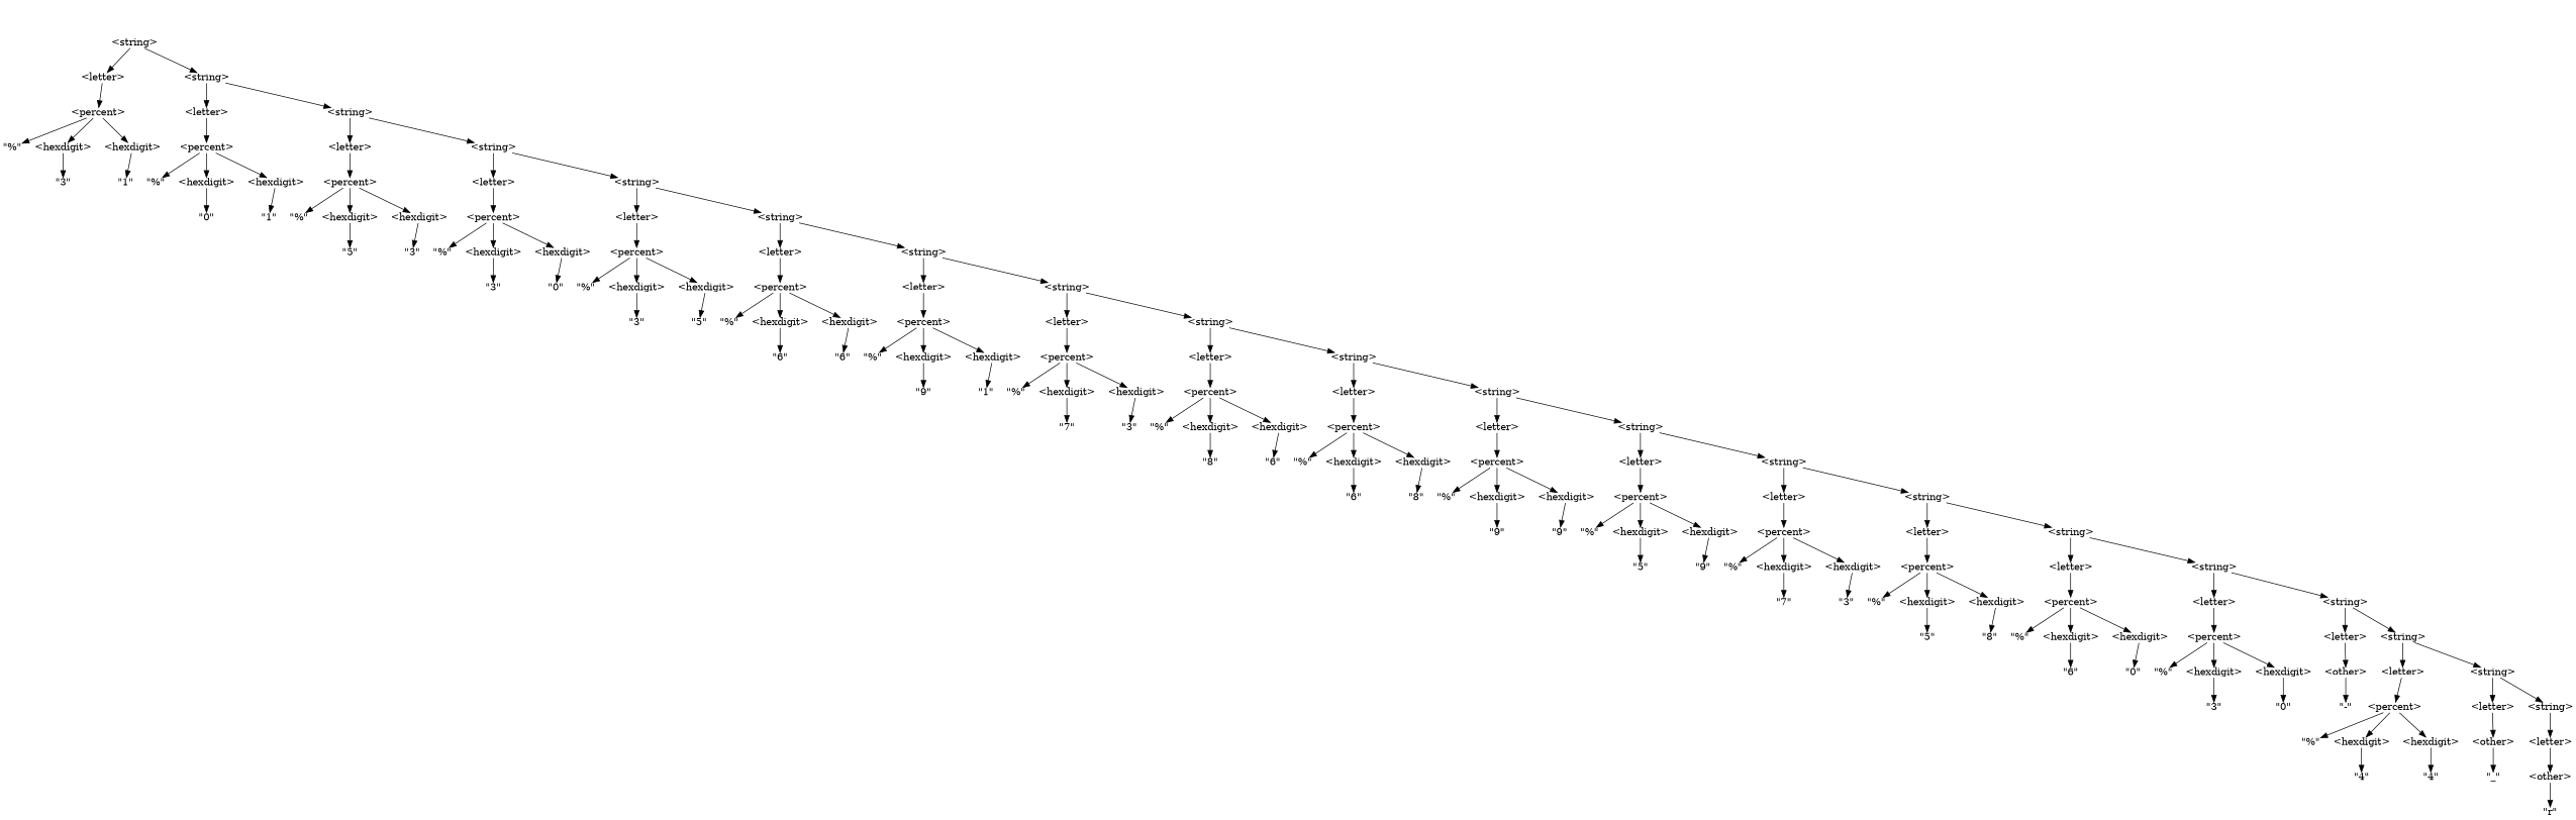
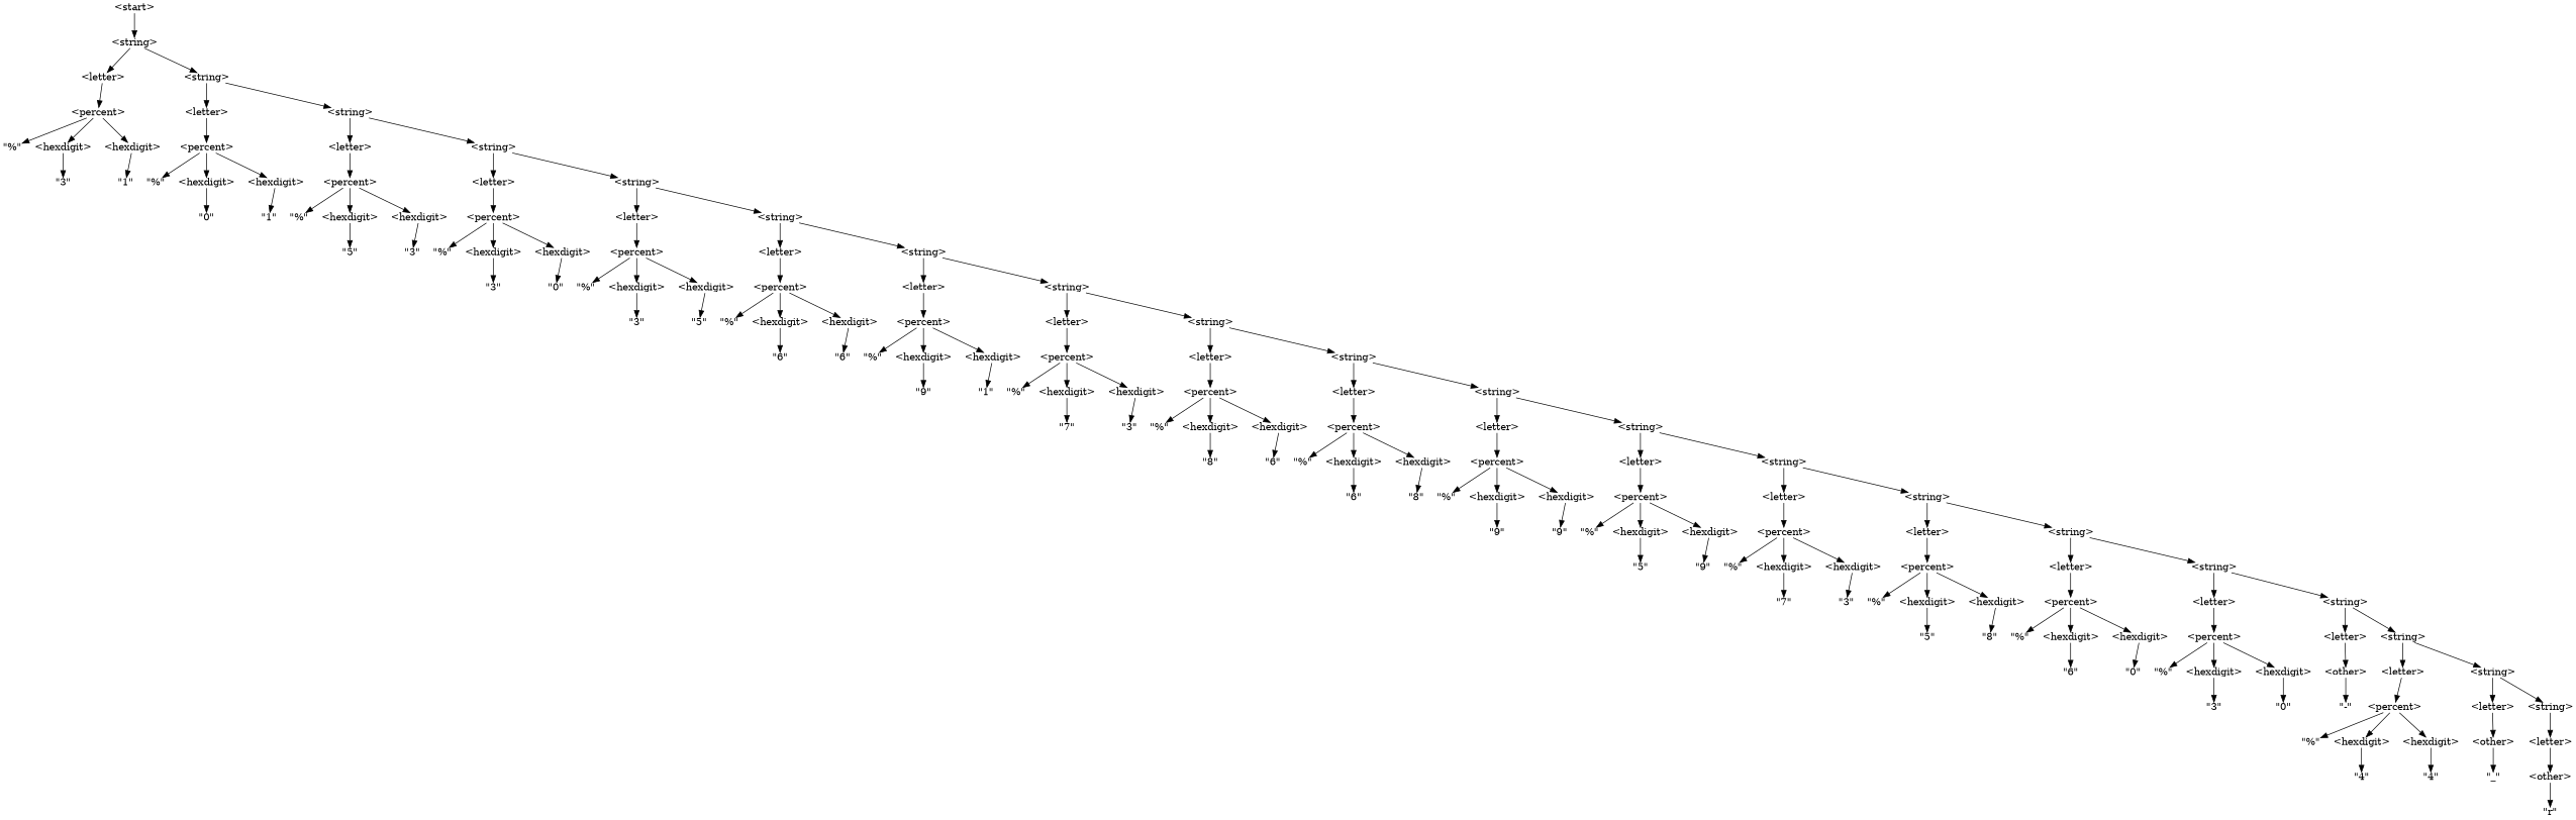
  digraph {
    node [shape=plain]
+   n1 [label="\<start\>"]
    n2 [label="\<string\>"]
    n3 [label="\<letter\>"]
    n4 [label="\<string\>"]
    n5 [label="\<percent\>"]
    n6 [label="\<letter\>"]
    n7 [label="\<string\>"]
    n8 [label="\"%\""]
    n9 [label="\<hexdigit\>"]
    n10 [label="\<hexdigit\>"]
    n11 [label="\<percent\>"]
    n12 [label="\<letter\>"]
    n13 [label="\<string\>"]
    n14 [label="\"3\""]
    n15 [label="\"1\""]
    n16 [label="\"%\""]
    n17 [label="\<hexdigit\>"]
    n18 [label="\<hexdigit\>"]
    n19 [label="\<percent\>"]
    n20 [label="\<letter\>"]
    n21 [label="\<string\>"]
    n22 [label="\"0\""]
    n23 [label="\"1\""]
    n24 [label="\"%\""]
    n25 [label="\<hexdigit\>"]
    n26 [label="\<hexdigit\>"]
    n27 [label="\<percent\>"]
    n28 [label="\<letter\>"]
    n29 [label="\<string\>"]
    n30 [label="\"5\""]
    n31 [label="\"3\""]
    n32 [label="\"%\""]
    n33 [label="\<hexdigit\>"]
    n34 [label="\<hexdigit\>"]
    n35 [label="\<percent\>"]
    n36 [label="\<letter\>"]
    n37 [label="\<string\>"]
    n38 [label="\"3\""]
    n39 [label="\"0\""]
    n40 [label="\"%\""]
    n41 [label="\<hexdigit\>"]
    n42 [label="\<hexdigit\>"]
    n43 [label="\<percent\>"]
    n44 [label="\<letter\>"]
    n45 [label="\<string\>"]
    n46 [label="\"3\""]
    n47 [label="\"5\""]
    n48 [label="\"%\""]
    n49 [label="\<hexdigit\>"]
    n50 [label="\<hexdigit\>"]
    n51 [label="\<percent\>"]
    n52 [label="\<letter\>"]
    n53 [label="\<string\>"]
    n54 [label="\"6\""]
    n55 [label="\"6\""]
    n56 [label="\"%\""]
    n57 [label="\<hexdigit\>"]
    n58 [label="\<hexdigit\>"]
    n59 [label="\<percent\>"]
    n60 [label="\<letter\>"]
    n61 [label="\<string\>"]
    n62 [label="\"9\""]
    n63 [label="\"1\""]
    n64 [label="\"%\""]
    n65 [label="\<hexdigit\>"]
    n66 [label="\<hexdigit\>"]
    n67 [label="\<percent\>"]
    n68 [label="\<letter\>"]
    n69 [label="\<string\>"]
    n70 [label="\"7\""]
    n71 [label="\"3\""]
    n72 [label="\"%\""]
    n73 [label="\<hexdigit\>"]
    n74 [label="\<hexdigit\>"]
    n75 [label="\<percent\>"]
    n76 [label="\<letter\>"]
    n77 [label="\<string\>"]
    n78 [label="\"8\""]
    n79 [label="\"6\""]
    n80 [label="\"%\""]
    n81 [label="\<hexdigit\>"]
    n82 [label="\<hexdigit\>"]
    n83 [label="\<percent\>"]
    n84 [label="\<letter\>"]
    n85 [label="\<string\>"]
    n86 [label="\"6\""]
    n87 [label="\"8\""]
    n88 [label="\"%\""]
    n89 [label="\<hexdigit\>"]
    n90 [label="\<hexdigit\>"]
    n91 [label="\<percent\>"]
    n92 [label="\<letter\>"]
    n93 [label="\<string\>"]
    n94 [label="\"9\""]
    n95 [label="\"9\""]
    n96 [label="\"%\""]
    n97 [label="\<hexdigit\>"]
    n98 [label="\<hexdigit\>"]
    n99 [label="\<percent\>"]
    n100 [label="\<letter\>"]
    n101 [label="\<string\>"]
    n102 [label="\"5\""]
    n103 [label="\"9\""]
    n104 [label="\"%\""]
    n105 [label="\<hexdigit\>"]
    n106 [label="\<hexdigit\>"]
    n107 [label="\<percent\>"]
    n108 [label="\<letter\>"]
    n109 [label="\<string\>"]
    n110 [label="\"7\""]
    n111 [label="\"3\""]
    n112 [label="\"%\""]
    n113 [label="\<hexdigit\>"]
    n114 [label="\<hexdigit\>"]
    n115 [label="\<percent\>"]
    n116 [label="\<letter\>"]
    n117 [label="\<string\>"]
    n118 [label="\"5\""]
    n119 [label="\"8\""]
    n120 [label="\"%\""]
    n121 [label="\<hexdigit\>"]
    n122 [label="\<hexdigit\>"]
    n123 [label="\<percent\>"]
    n124 [label="\<letter\>"]
    n125 [label="\<string\>"]
    n126 [label="\"6\""]
    n127 [label="\"0\""]
    n128 [label="\"%\""]
    n129 [label="\<hexdigit\>"]
    n130 [label="\<hexdigit\>"]
    n131 [label="\<other\>"]
    n132 [label="\<letter\>"]
    n133 [label="\<string\>"]
    n134 [label="\"3\""]
    n135 [label="\"0\""]
    n136 [label="\"-\""]
    n137 [label="\<percent\>"]
    n138 [label="\<letter\>"]
    n139 [label="\<string\>"]
    n140 [label="\"%\""]
    n141 [label="\<hexdigit\>"]
    n142 [label="\<hexdigit\>"]
    n143 [label="\<other\>"]
    n144 [label="\<letter\>"]
    n145 [label="\"4\""]
    n146 [label="\"4\""]
    n147 [label="\"_\""]
    n148 [label="\<other\>"]
    n149 [label="\"r\""]
+   n1 -> n2
    n2 -> n3
    n2 -> n4
    n3 -> n5
    n4 -> n6
    n4 -> n7
    n5 -> n8
    n5 -> n9
    n5 -> n10
    n6 -> n11
    n7 -> n12
    n7 -> n13
    n9 -> n14
    n10 -> n15
    n11 -> n16
    n11 -> n17
    n11 -> n18
    n12 -> n19
    n13 -> n20
    n13 -> n21
    n17 -> n22
    n18 -> n23
    n19 -> n24
    n19 -> n25
    n19 -> n26
    n20 -> n27
    n21 -> n28
    n21 -> n29
    n25 -> n30
    n26 -> n31
    n27 -> n32
    n27 -> n33
    n27 -> n34
    n28 -> n35
    n29 -> n36
    n29 -> n37
    n33 -> n38
    n34 -> n39
    n35 -> n40
    n35 -> n41
    n35 -> n42
    n36 -> n43
    n37 -> n44
    n37 -> n45
    n41 -> n46
    n42 -> n47
    n43 -> n48
    n43 -> n49
    n43 -> n50
    n44 -> n51
    n45 -> n52
    n45 -> n53
    n49 -> n54
    n50 -> n55
    n51 -> n56
    n51 -> n57
    n51 -> n58
    n52 -> n59
    n53 -> n60
    n53 -> n61
    n57 -> n62
    n58 -> n63
    n59 -> n64
    n59 -> n65
    n59 -> n66
    n60 -> n67
    n61 -> n68
    n61 -> n69
    n65 -> n70
    n66 -> n71
    n67 -> n72
    n67 -> n73
    n67 -> n74
    n68 -> n75
    n69 -> n76
    n69 -> n77
    n73 -> n78
    n74 -> n79
    n75 -> n80
    n75 -> n81
    n75 -> n82
    n76 -> n83
    n77 -> n84
    n77 -> n85
    n81 -> n86
    n82 -> n87
    n83 -> n88
    n83 -> n89
    n83 -> n90
    n84 -> n91
    n85 -> n92
    n85 -> n93
    n89 -> n94
    n90 -> n95
    n91 -> n96
    n91 -> n97
    n91 -> n98
    n92 -> n99
    n93 -> n100
    n93 -> n101
    n97 -> n102
    n98 -> n103
    n99 -> n104
    n99 -> n105
    n99 -> n106
    n100 -> n107
    n101 -> n108
    n101 -> n109
    n105 -> n110
    n106 -> n111
    n107 -> n112
    n107 -> n113
    n107 -> n114
    n108 -> n115
    n109 -> n116
    n109 -> n117
    n113 -> n118
    n114 -> n119
    n115 -> n120
    n115 -> n121
    n115 -> n122
    n116 -> n123
    n117 -> n124
    n117 -> n125
    n121 -> n126
    n122 -> n127
    n123 -> n128
    n123 -> n129
    n123 -> n130
    n124 -> n131
    n125 -> n132
    n125 -> n133
    n129 -> n134
    n130 -> n135
    n131 -> n136
    n132 -> n137
    n133 -> n138
    n133 -> n139
    n137 -> n140
    n137 -> n141
    n137 -> n142
    n138 -> n143
    n139 -> n144
    n141 -> n145
    n142 -> n146
    n143 -> n147
    n144 -> n148
    n148 -> n149
  }
